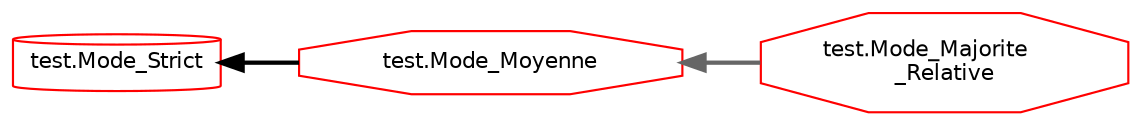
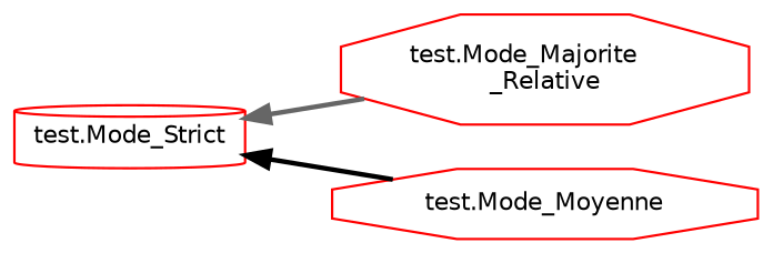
  digraph {
    rankdir=LR
    node [color=red fillcolor=white fontname=Helvetica fontsize=10 shape=octagon style=filled]
    edge [dir=back fontname=Helvetica fontsize=10 labelfontname=Helvetica labelfontsize=10 style=bold]
    n1 [height=0.2 label="test.Mode_Strict" shape=cylinder width=0.4]
    n2 [height=0.2 label="test.Mode_Majorite\l_Relative" width=0.4]
    n3 [height=0.2 label="test.Mode_Moyenne" width=0.4]
-   n3 -> n2 [color=gray40]
+   n1 -> n2 [color=gray40]
    n1 -> n3 [color=black]
  }
